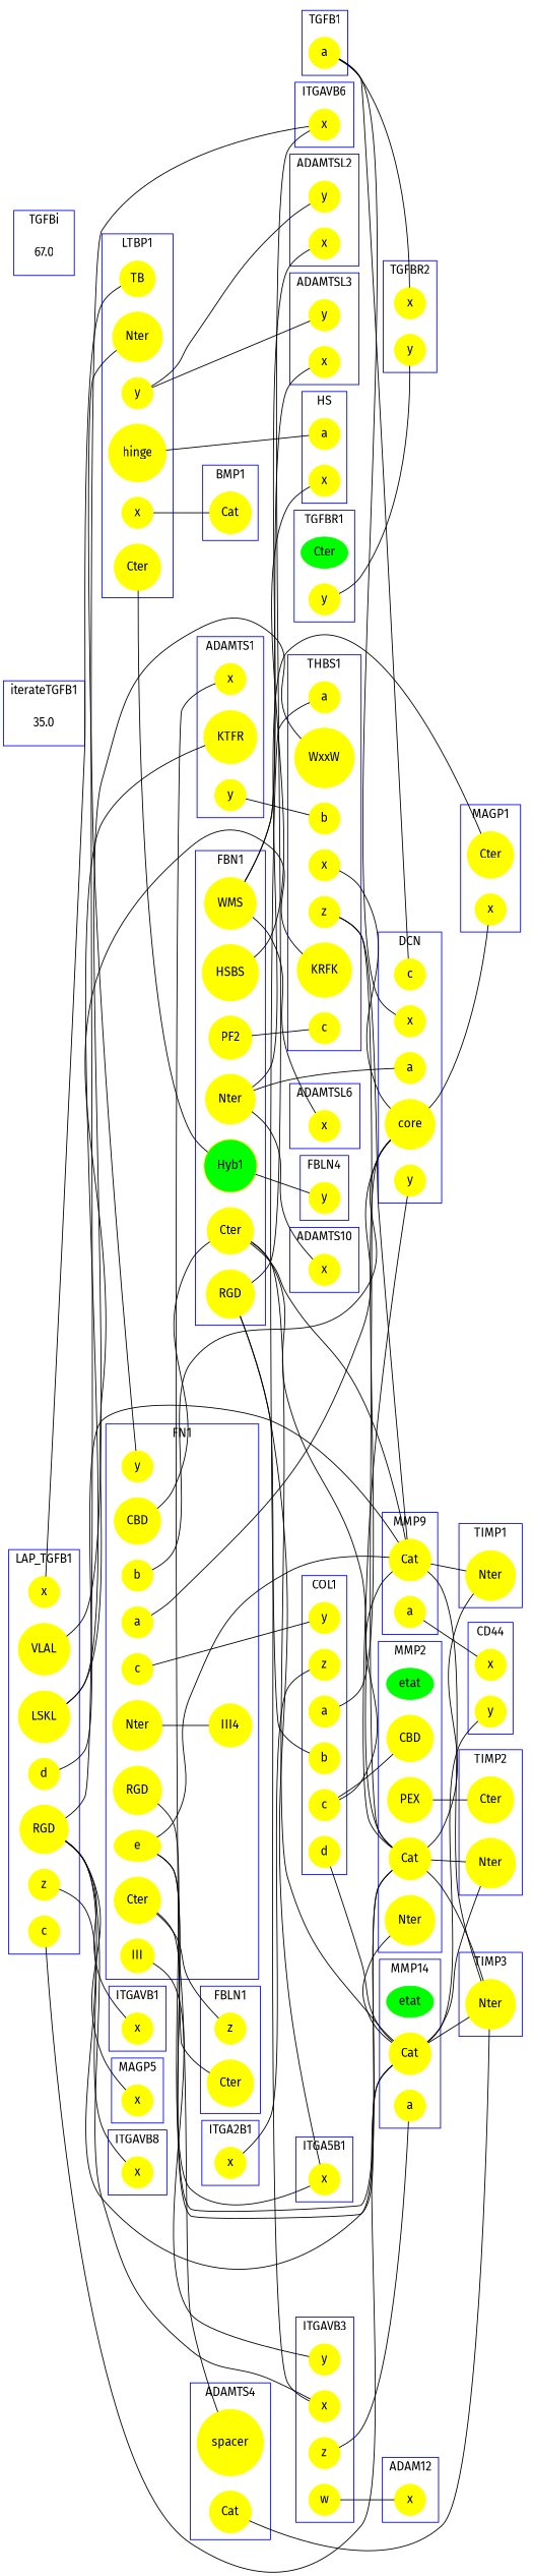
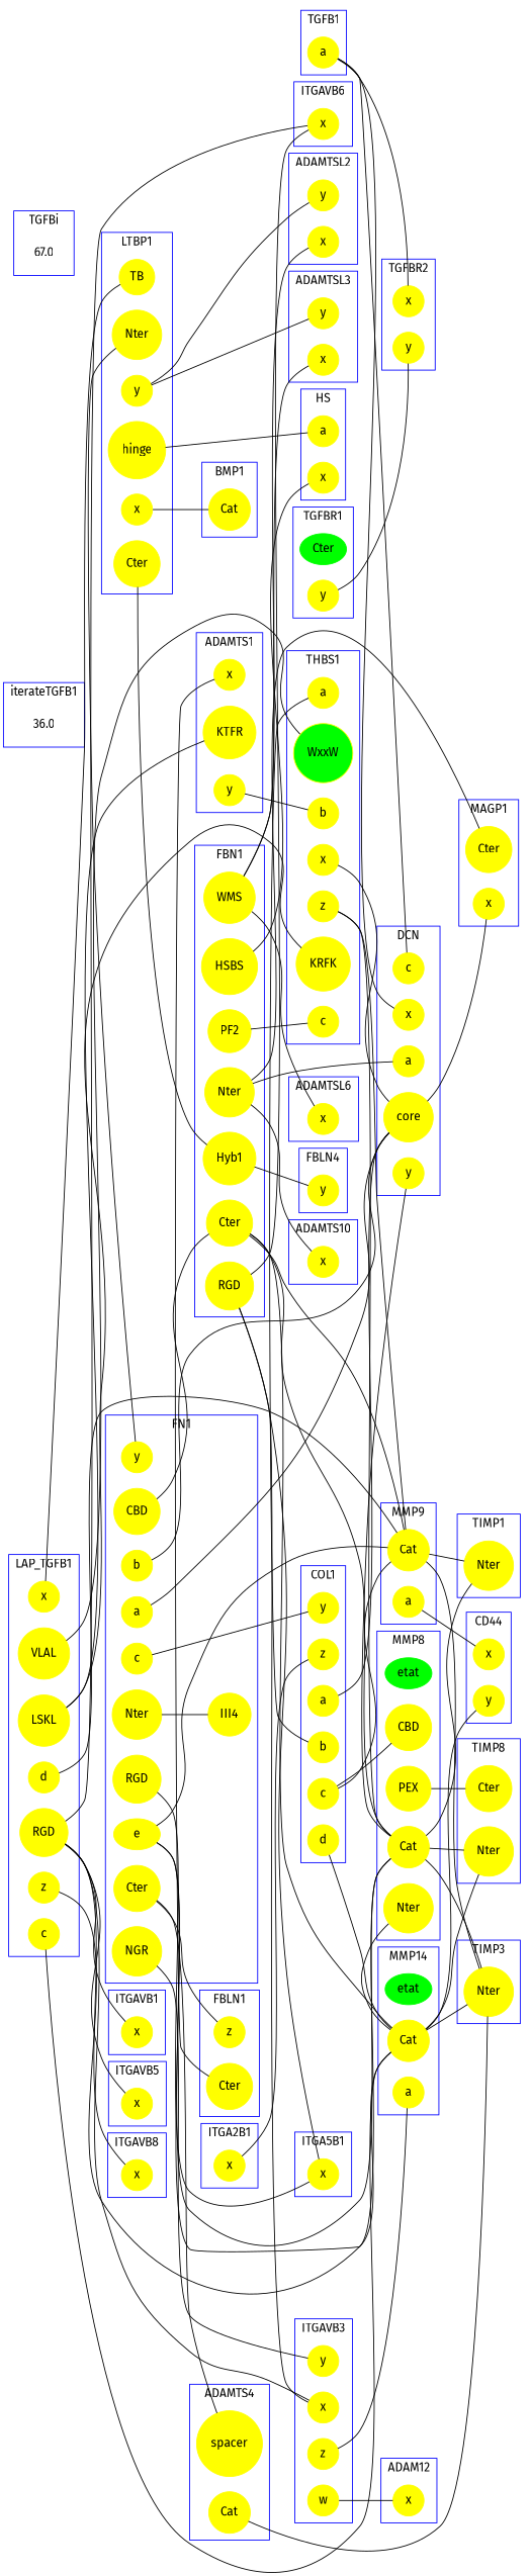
  graph {
    fontname="Fira Sans"
    rankdir=LR
    node [color=yellow fontname="Fira Sans" shape=circle style=filled]
    edge [fontname="Fira Sans"]
    n1 [label=a]
    n2 [label=x]
    n3 [label=RGD]
    n4 [label=c]
    n5 [label=LSKL]
    n6 [label=z]
    n7 [label=d]
    n8 [label=VLAL]
    n9 [label=TB]
    n10 [label=Nter]
    n11 [label=hinge]
    n12 [label=Cter]
    n13 [label=y]
    n14 [label=x]
    n15 [label=y]
    n16 [label=RGD]
    n17 [label=Nter]
    n18 [label=III4]
    n19 [label=CBD]
-   n20 [label=III]
+   n20 [label=NGR]
    n21 [label=Cter]
    n22 [label=c]
    n23 [label=a]
    n24 [label=b]
    n25 [label=e shape=ellipse]
-   n26 [label=Hyb1 fillcolor=green]
+   n26 [label=Hyb1]
    n27 [label=Nter]
    n28 [label=HSBS]
    n29 [label=Cter]
    n30 [label=RGD]
    n31 [label=WMS]
    n32 [label=PF2]
    n33 [label=z]
    n34 [label=Cter]
    n35 [label=y]
    n36 [label=x]
    n37 [label=y]
    n38 [label=x]
    n39 [label=z]
    n40 [label=w]
    n41 [label=x]
    n42 [label=x]
    n43 [label=x]
    n44 [label=x]
    n45 [label=x]
    n46 [label=x]
    n47 [label=KTFR]
    n48 [label=y]
    n49 [label=y]
    n50 [label=x]
    n51 [label=x]
    n52 [label=y]
    n53 [label=spacer]
    n54 [label=Cat]
    n55 [label=x]
    n56 [label=x]
    n57 [label=x]
    n58 [label=a]
-   n59 [label=WxxW]
+   n59 [label=WxxW fillcolor=green]
    n60 [label=KRFK]
    n61 [label=x]
    n62 [label=z]
    n63 [label=b]
    n64 [label=c]
    n65 [label=a]
    n66 [label=x]
    n67 [color=green label=etat shape=ellipse]
    n68 [label=Cat]
    n69 [label=CBD]
    n70 [label=PEX]
    n71 [label=Nter]
    n72 [label=y]
    n73 [label=z]
    n74 [label=c]
    n75 [label=b]
    n76 [label=a]
    n77 [label=d]
    n78 [label=core]
    n79 [label=x]
    n80 [label=c]
    n81 [label=y]
    n82 [label=a]
    n83 [label=Cter]
    n84 [label=x]
    n85 [label=a]
    n86 [label=Cat]
    n87 [color=green label=etat shape=ellipse]
    n88 [label=Cat]
    n89 [label=a]
    n90 [label=Nter]
    n91 [label=Nter]
    n92 [label=Cter]
    n93 [label=Nter]
    n94 [label=x]
    n95 [label=y]
    n96 [label=Cat]
    n97 [color=green label=Cter shape=ellipse]
    n98 [label=y]
    n99 [label=x]
    n100 [label=y]
-   36.0 [shape=plaintext label=35.0 color="" style=""]
+   36.0 [shape=plaintext color="" style=""]
    n102 [label=67.0 shape=plaintext color="" style=""]
    subgraph cluster_1 {
      color=blue
      label=TGFB1
      shape=rectangle
      n1
    }
    subgraph cluster_2 {
      color=blue
      label=LAP_TGFB1
      shape=rectangle
      n2
      n3
      n4
      n5
      n6
      n7
      n8
    }
    subgraph cluster_3 {
      color=blue
      label=LTBP1
      shape=rectangle
      n9
      n10
      n11
      n12
      n13
      n14
    }
    subgraph cluster_4 {
      color=blue
      label=FN1
      shape=rectangle
      n15
      n16
      n17
      n18
      n19
      n20
      n21
      n22
      n23
      n24
      n25
    }
    subgraph cluster_5 {
      color=blue
      label=FBN1
      shape=rectangle
      n26
      n27
      n28
      n29
      n30
      n31
      n32
    }
    subgraph cluster_6 {
      color=blue
      label=FBLN1
      shape=rectangle
      n33
      n34
    }
    subgraph cluster_7 {
      color=blue
      label=FBLN4
      shape=rectangle
      n35
    }
    subgraph cluster_8 {
      color=blue
      label=ITGAVB1
      shape=rectangle
      n36
    }
    subgraph cluster_9 {
      color=blue
      label=ITGAVB3
      shape=rectangle
      n37
      n38
      n39
      n40
    }
    subgraph cluster_10 {
      color=blue
-     label=MAGP5
+     label=ITGAVB5
      shape=rectangle
      n41
    }
    subgraph cluster_11 {
      color=blue
      label=ITGAVB6
      shape=rectangle
      n42
    }
    subgraph cluster_12 {
      color=blue
      label=ITGAVB8
      shape=rectangle
      n43
    }
    subgraph cluster_13 {
      color=blue
      label=ITGA5B1
      shape=rectangle
      n44
    }
    subgraph cluster_14 {
      color=blue
      label=ITGA2B1
      shape=rectangle
      n45
    }
    subgraph cluster_15 {
      color=blue
      label=ADAMTS1
      shape=rectangle
      n46
      n47
      n48
    }
    subgraph cluster_16 {
      color=blue
      label=ADAMTSL2
      shape=rectangle
      n49
      n50
    }
    subgraph cluster_17 {
      color=blue
      label=ADAMTSL3
      shape=rectangle
      n51
      n52
    }
    subgraph cluster_18 {
      color=blue
      label=ADAMTS4
      shape=rectangle
      n53
      n54
    }
    subgraph cluster_19 {
      color=blue
      label=ADAMTS10
      shape=rectangle
      n55
    }
    subgraph cluster_20 {
      color=blue
      label=ADAMTSL6
      shape=rectangle
      n56
    }
    subgraph cluster_21 {
      color=blue
      label=ADAM12
      shape=rectangle
      n57
    }
    subgraph cluster_22 {
      color=blue
      label=THBS1
      shape=rectangle
      n58
      n59
      n60
      n61
      n62
      n63
      n64
    }
    subgraph cluster_23 {
      color=blue
      label=HS
      shape=rectangle
      n65
      n66
    }
    subgraph cluster_24 {
      color=blue
-     label=MMP2
+     label=MMP8
      shape=rectangle
      n67
      n68
      n69
      n70
      n71
    }
    subgraph cluster_25 {
      color=blue
      label=COL1
      shape=rectangle
      n72
      n73
      n74
      n75
      n76
      n77
    }
    subgraph cluster_26 {
      color=blue
      label=DCN
      shape=rectangle
      n78
      n79
      n80
      n81
      n82
    }
    subgraph cluster_27 {
      color=blue
      label=MAGP1
      shape=rectangle
      n83
      n84
    }
    subgraph cluster_28 {
      color=blue
      label=MMP9
      shape=rectangle
      n85
      n86
    }
    subgraph cluster_29 {
      color=blue
      label=MMP14
      shape=rectangle
      n87
      n88
      n89
    }
    subgraph cluster_30 {
      color=blue
      label=TIMP1
      shape=rectangle
      n90
    }
    subgraph cluster_31 {
      color=blue
-     label=TIMP2
+     label=TIMP8
      shape=rectangle
      n91
      n92
    }
    subgraph cluster_32 {
      color=blue
      label=TIMP3
      shape=rectangle
      n93
    }
    subgraph cluster_33 {
      color=blue
      label=CD44
      shape=rectangle
      n94
      n95
    }
    subgraph cluster_34 {
      color=blue
      label=BMP1
      shape=rectangle
      n96
    }
    subgraph cluster_35 {
      color=blue
      label=TGFBR1
      shape=rectangle
      n97
      n98
    }
    subgraph cluster_36 {
      color=blue
      label=TGFBR2
      shape=rectangle
      n99
      n100
    }
    subgraph cluster_37 {
      color=blue
      label=iterateTGFB1
      shape=rectangle
      36.0
    }
    subgraph cluster_38 {
      color=blue
      label=TGFBi
      shape=rectangle
      n102
    }
    n1 -- n79
    n1 -- n80
    n1 -- n99
    n2 -- n9
    n3 -- n36
    n3 -- n38
    n3 -- n41
    n3 -- n42
    n3 -- n43
    n4 -- n88
    n5 -- n47
    n5 -- n60
    n6 -- n68
    n7 -- n86
    n8 -- n59
    n10 -- n15
    n11 -- n65
    n12 -- n26
    n13 -- n49
    n13 -- n52
    n14 -- n96
    n16 -- n44
    n17 -- n18
    n19 -- n29
    n20 -- n37
    n21 -- n33
    n21 -- n53
    n22 -- n72
    n23 -- n78
    n24 -- n78
    n25 -- n68
    n25 -- n86
    n25 -- n88
    n26 -- n35
    n27 -- n55
    n27 -- n82
    n27 -- n83
    n28 -- n66
    n29 -- n68
    n29 -- n86
    n29 -- n88
    n30 -- n38
    n30 -- n42
    n30 -- n44
    n31 -- n50
    n31 -- n51
    n31 -- n56
    n32 -- n64
    n34 -- n46
    n39 -- n89
    n40 -- n57
    n45 -- n73
    n48 -- n63
    n54 -- n93
    n58 -- n75
    n61 -- n78
    n62 -- n68
    n62 -- n86
    n68 -- n90
    n68 -- n91
    n68 -- n93
    n70 -- n92
    n71 -- n88
    n74 -- n69
    n74 -- n86
    n76 -- n78
    n77 -- n88
    n78 -- n84
    n81 -- n68
    n85 -- n94
    n86 -- n90
    n86 -- n93
    n88 -- n91
    n88 -- n93
    n88 -- n95
    n98 -- n100
  }
